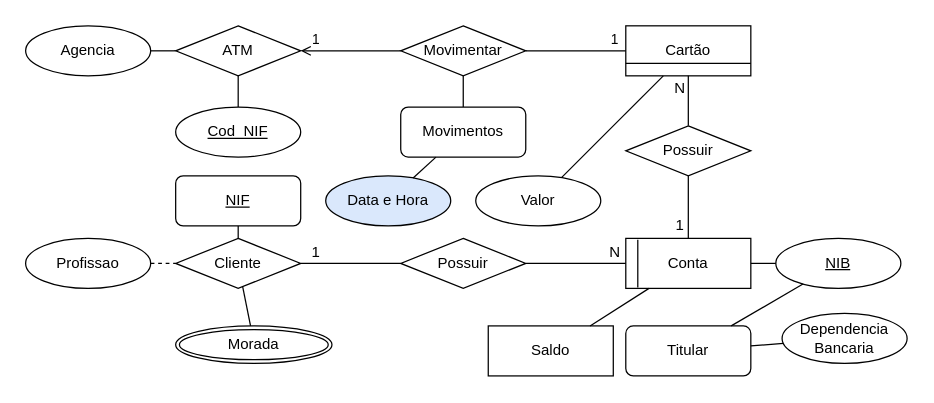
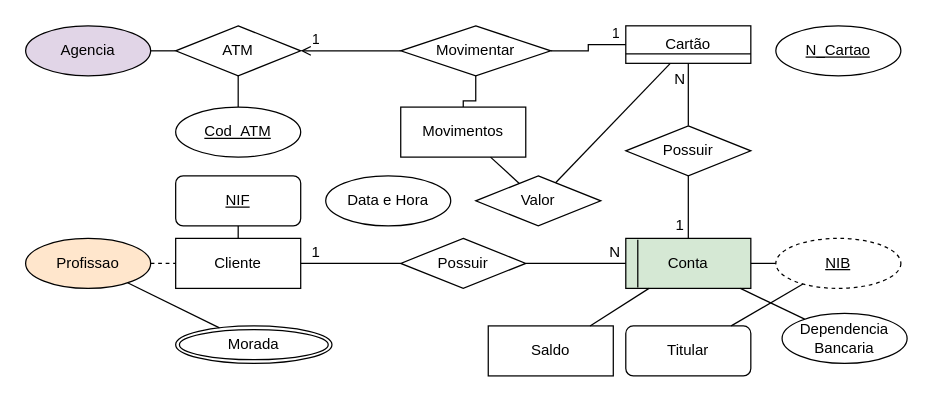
  <mxCell id="0" />
  <mxCell id="1" parent="0" />
- <mxCell id="2" value="Movimentos" style="whiteSpace=wrap;html=1;align=center;rounded=1;" vertex="1" parent="1"><mxGeometry x="320" y="85" width="100" height="40" as="geometry" /></mxCell>
- <mxCell id="3" value="Data e Hora" style="ellipse;whiteSpace=wrap;html=1;align=center;fillColor=#dae8fc;" vertex="1" parent="1"><mxGeometry x="260" y="140" width="100" height="40" as="geometry" /></mxCell>
- <mxCell id="4" value="Valor" style="ellipse;whiteSpace=wrap;html=1;align=center;" vertex="1" parent="1"><mxGeometry x="380" y="140" width="100" height="40" as="geometry" /></mxCell>
- <mxCell id="6" value="" style="endArrow=none;html=1;rounded=0;" edge="1" parent="1" source="3" target="2"><mxGeometry relative="1" as="geometry"><mxPoint x="150" y="145" as="sourcePoint" /><mxPoint x="310" y="145" as="targetPoint" /></mxGeometry></mxCell>
- <mxCell id="7" value="Cartão" style="whiteSpace=wrap;html=1;align=center;" vertex="1" parent="1"><mxGeometry x="500" y="20" width="100" height="40" as="geometry" /></mxCell>
- <mxCell id="8" value="Conta" style="whiteSpace=wrap;html=1;align=center;" vertex="1" parent="1"><mxGeometry x="500" y="190" width="100" height="40" as="geometry" /></mxCell>
- <mxCell id="9" value="NIB" style="ellipse;whiteSpace=wrap;html=1;align=center;fontStyle=4;" vertex="1" parent="1"><mxGeometry x="620" y="190" width="100" height="40" as="geometry" /></mxCell>
+ <mxCell id="2" value="Movimentos" style="whiteSpace=wrap;html=1;align=center;" vertex="1" parent="1"><mxGeometry x="320" y="85" width="100" height="40" as="geometry" /></mxCell>
+ <mxCell id="3" value="Data e Hora" style="ellipse;whiteSpace=wrap;html=1;align=center;" vertex="1" parent="1"><mxGeometry x="260" y="140" width="100" height="40" as="geometry" /></mxCell>
+ <mxCell id="4" value="Valor" style="rhombus;whiteSpace=wrap;html=1;align=center;" vertex="1" parent="1"><mxGeometry x="380" y="140" width="100" height="40" as="geometry" /></mxCell>
+ <mxCell id="5" value="" style="endArrow=none;html=1;rounded=0;" edge="1" parent="1" source="4" target="2"><mxGeometry relative="1" as="geometry"><mxPoint x="160" y="135" as="sourcePoint" /><mxPoint x="320" y="135" as="targetPoint" /></mxGeometry></mxCell>
+ <mxCell id="7" value="Cartão" style="whiteSpace=wrap;html=1;align=center;" vertex="1" parent="1"><mxGeometry x="500" y="20" width="100" height="30" as="geometry" /></mxCell>
+ <mxCell id="8" value="Conta" style="whiteSpace=wrap;html=1;align=center;fillColor=#d5e8d4;" vertex="1" parent="1"><mxGeometry x="500" y="190" width="100" height="40" as="geometry" /></mxCell>
+ <mxCell id="9" value="NIB" style="ellipse;whiteSpace=wrap;html=1;align=center;fontStyle=4;dashed=1;" vertex="1" parent="1"><mxGeometry x="620" y="190" width="100" height="40" as="geometry" /></mxCell>
  <mxCell id="10" value="" style="endArrow=none;html=1;rounded=0;" edge="1" parent="1" source="9" target="8"><mxGeometry relative="1" as="geometry"><mxPoint x="380" y="360" as="sourcePoint" /><mxPoint x="540" y="360" as="targetPoint" /></mxGeometry></mxCell>
  <mxCell id="11" value="Dependencia Bancaria" style="ellipse;whiteSpace=wrap;html=1;align=center;" vertex="1" parent="1"><mxGeometry x="625" y="250" width="100" height="40" as="geometry" /></mxCell>
  <mxCell id="12" value="Titular" style="whiteSpace=wrap;html=1;align=center;rounded=1;" vertex="1" parent="1"><mxGeometry x="500" y="260" width="100" height="40" as="geometry" /></mxCell>
  <mxCell id="13" value="Saldo" style="whiteSpace=wrap;html=1;align=center;rounded=0;" vertex="1" parent="1"><mxGeometry x="390" y="260" width="100" height="40" as="geometry" /></mxCell>
  <mxCell id="14" value="" style="endArrow=none;html=1;rounded=0;" edge="1" parent="1" source="13" target="8"><mxGeometry relative="1" as="geometry"><mxPoint x="320" y="370" as="sourcePoint" /><mxPoint x="480" y="370" as="targetPoint" /></mxGeometry></mxCell>
  <mxCell id="15" value="" style="endArrow=none;html=1;rounded=0;" edge="1" parent="1" source="12" target="9"><mxGeometry relative="1" as="geometry"><mxPoint x="480" y="350" as="sourcePoint" /><mxPoint x="640" y="350" as="targetPoint" /></mxGeometry></mxCell>
- <mxCell id="16" value="" style="endArrow=none;html=1;rounded=0;" edge="1" parent="1" source="11" target="12"><mxGeometry relative="1" as="geometry"><mxPoint x="680" y="350" as="sourcePoint" /><mxPoint x="840" y="350" as="targetPoint" /></mxGeometry></mxCell>
- <mxCell id="17" value="Cliente" style="rhombus;whiteSpace=wrap;html=1;align=center;" vertex="1" parent="1"><mxGeometry x="140" y="190" width="100" height="40" as="geometry" /></mxCell>
- <mxCell id="18" value="Profissao" style="ellipse;whiteSpace=wrap;html=1;align=center;" vertex="1" parent="1"><mxGeometry x="20" y="190" width="100" height="40" as="geometry" /></mxCell>
+ <mxCell id="16" value="" style="endArrow=none;html=1;rounded=0;" edge="1" parent="1" source="11" target="8"><mxGeometry relative="1" as="geometry"><mxPoint x="680" y="350" as="sourcePoint" /><mxPoint x="840" y="350" as="targetPoint" /></mxGeometry></mxCell>
+ <mxCell id="17" value="Cliente" style="whiteSpace=wrap;html=1;align=center;" vertex="1" parent="1"><mxGeometry x="140" y="190" width="100" height="40" as="geometry" /></mxCell>
+ <mxCell id="18" value="Profissao" style="ellipse;whiteSpace=wrap;html=1;align=center;fillColor=#ffe6cc;" vertex="1" parent="1"><mxGeometry x="20" y="190" width="100" height="40" as="geometry" /></mxCell>
  <mxCell id="19" value="" style="endArrow=none;html=1;rounded=0;dashed=1;" edge="1" parent="1" source="18" target="17"><mxGeometry relative="1" as="geometry"><mxPoint x="70" y="260" as="sourcePoint" /><mxPoint x="230" y="260" as="targetPoint" /></mxGeometry></mxCell>
  <mxCell id="20" value="NIF" style="whiteSpace=wrap;html=1;align=center;fontStyle=4;rounded=1;" vertex="1" parent="1"><mxGeometry x="140" y="140" width="100" height="40" as="geometry" /></mxCell>
  <mxCell id="21" value="" style="endArrow=none;html=1;rounded=0;" edge="1" parent="1" source="17" target="20"><mxGeometry relative="1" as="geometry"><mxPoint x="160" y="280" as="sourcePoint" /><mxPoint x="320" y="280" as="targetPoint" /></mxGeometry></mxCell>
  <mxCell id="22" value="Morada" style="ellipse;shape=doubleEllipse;margin=3;whiteSpace=wrap;html=1;align=center;" vertex="1" parent="1"><mxGeometry x="140" y="260" width="125" height="30" as="geometry" /></mxCell>
- <mxCell id="23" value="" style="endArrow=none;html=1;rounded=0;" edge="1" parent="1" source="22" target="17"><mxGeometry relative="1" as="geometry"><mxPoint x="119.996" y="279.999" as="sourcePoint" /><mxPoint x="315.65" y="320.76" as="targetPoint" /></mxGeometry></mxCell>
+ <mxCell id="23" value="" style="endArrow=none;html=1;rounded=0;" edge="1" parent="1" source="22" target="18"><mxGeometry relative="1" as="geometry"><mxPoint x="119.996" y="279.999" as="sourcePoint" /><mxPoint x="315.65" y="320.76" as="targetPoint" /></mxGeometry></mxCell>
  <mxCell id="24" style="edgeStyle=orthogonalEdgeStyle;rounded=0;orthogonalLoop=1;jettySize=auto;html=1;exitX=0.5;exitY=0;exitDx=0;exitDy=0;endArrow=none;endFill=0;" edge="1" parent="1" source="28" target="7"><mxGeometry relative="1" as="geometry" /></mxCell>
  <mxCell id="25" value="N" style="edgeLabel;html=1;align=center;verticalAlign=middle;resizable=0;points=[];fontSize=12;" vertex="1" connectable="0" parent="24"><mxGeometry x="0.536" relative="1" as="geometry"><mxPoint x="-8" as="offset" /></mxGeometry></mxCell>
  <mxCell id="26" style="edgeStyle=orthogonalEdgeStyle;rounded=0;orthogonalLoop=1;jettySize=auto;html=1;exitX=0.5;exitY=1;exitDx=0;exitDy=0;endArrow=none;endFill=0;" edge="1" parent="1" source="28" target="8"><mxGeometry relative="1" as="geometry" /></mxCell>
  <mxCell id="27" value="1" style="edgeLabel;html=1;align=center;verticalAlign=middle;resizable=0;points=[];fontSize=12;" vertex="1" connectable="0" parent="26"><mxGeometry x="0.651" relative="1" as="geometry"><mxPoint x="-8" y="-2" as="offset" /></mxGeometry></mxCell>
  <mxCell id="28" value="Possuir" style="shape=rhombus;perimeter=rhombusPerimeter;whiteSpace=wrap;html=1;align=center;" vertex="1" parent="1"><mxGeometry x="500" y="100" width="100" height="40" as="geometry" /></mxCell>
  <mxCell id="29" value="" style="endArrow=none;html=1;rounded=0;exitX=1;exitY=0.75;exitDx=0;exitDy=0;entryX=0;entryY=0.75;entryDx=0;entryDy=0;" edge="1" parent="1" source="7" target="7"><mxGeometry relative="1" as="geometry"><mxPoint x="330" y="90" as="sourcePoint" /><mxPoint x="490" y="90" as="targetPoint" /></mxGeometry></mxCell>
+ <mxCell id="30" value="N_Cartao" style="ellipse;whiteSpace=wrap;html=1;align=center;fontStyle=4;" vertex="1" parent="1"><mxGeometry x="620" y="20" width="100" height="40" as="geometry" /></mxCell>
  <mxCell id="31" value="" style="endArrow=none;html=1;rounded=0;" edge="1" parent="1" source="7" target="4"><mxGeometry relative="1" as="geometry"><mxPoint x="630" y="10" as="sourcePoint" /><mxPoint x="790" y="10" as="targetPoint" /></mxGeometry></mxCell>
  <mxCell id="32" value="ATM" style="rhombus;whiteSpace=wrap;html=1;align=center;" vertex="1" parent="1"><mxGeometry x="140" y="20" width="100" height="40" as="geometry" /></mxCell>
- <mxCell id="33" value="Cod_NIF" style="ellipse;whiteSpace=wrap;html=1;align=center;fontStyle=4;" vertex="1" parent="1"><mxGeometry x="140" y="85" width="100" height="40" as="geometry" /></mxCell>
+ <mxCell id="33" value="Cod_ATM" style="ellipse;whiteSpace=wrap;html=1;align=center;fontStyle=4;" vertex="1" parent="1"><mxGeometry x="140" y="85" width="100" height="40" as="geometry" /></mxCell>
  <mxCell id="34" value="" style="endArrow=none;html=1;rounded=0;" edge="1" parent="1" source="32" target="33"><mxGeometry relative="1" as="geometry"><mxPoint x="310" y="20" as="sourcePoint" /><mxPoint x="470" y="20" as="targetPoint" /></mxGeometry></mxCell>
  <mxCell id="35" style="edgeStyle=orthogonalEdgeStyle;rounded=0;orthogonalLoop=1;jettySize=auto;html=1;exitX=0.5;exitY=1;exitDx=0;exitDy=0;endArrow=none;endFill=0;" edge="1" parent="1" source="40" target="2"><mxGeometry relative="1" as="geometry" /></mxCell>
  <mxCell id="36" style="edgeStyle=orthogonalEdgeStyle;rounded=0;orthogonalLoop=1;jettySize=auto;html=1;exitX=1;exitY=0.5;exitDx=0;exitDy=0;endArrow=none;endFill=0;" edge="1" parent="1" source="40" target="7"><mxGeometry relative="1" as="geometry" /></mxCell>
  <mxCell id="37" value="1" style="edgeLabel;html=1;align=center;verticalAlign=middle;resizable=0;points=[];" vertex="1" connectable="0" parent="36"><mxGeometry x="0.796" y="1" relative="1" as="geometry"><mxPoint x="-2" y="-9" as="offset" /></mxGeometry></mxCell>
  <mxCell id="38" style="edgeStyle=orthogonalEdgeStyle;rounded=0;orthogonalLoop=1;jettySize=auto;html=1;exitX=0;exitY=0.5;exitDx=0;exitDy=0;endArrow=open;endFill=0;" edge="1" parent="1" source="40" target="32"><mxGeometry relative="1" as="geometry" /></mxCell>
  <mxCell id="39" value="1" style="edgeLabel;html=1;align=center;verticalAlign=middle;resizable=0;points=[];" vertex="1" connectable="0" parent="38"><mxGeometry x="0.732" y="-1" relative="1" as="geometry"><mxPoint y="-9" as="offset" /></mxGeometry></mxCell>
- <mxCell id="40" value="Movimentar" style="shape=rhombus;perimeter=rhombusPerimeter;whiteSpace=wrap;html=1;align=center;" vertex="1" parent="1"><mxGeometry x="320" y="20" width="100" height="40" as="geometry" /></mxCell>
+ <mxCell id="40" value="Movimentar" style="shape=rhombus;perimeter=rhombusPerimeter;whiteSpace=wrap;html=1;align=center;" vertex="1" parent="1"><mxGeometry x="320" y="20" width="120" height="40" as="geometry" /></mxCell>
  <mxCell id="41" style="edgeStyle=orthogonalEdgeStyle;rounded=0;orthogonalLoop=1;jettySize=auto;html=1;exitX=1;exitY=0.5;exitDx=0;exitDy=0;endArrow=none;endFill=0;" edge="1" parent="1" source="45" target="8"><mxGeometry relative="1" as="geometry" /></mxCell>
  <mxCell id="42" value="N" style="edgeLabel;html=1;align=center;verticalAlign=middle;resizable=0;points=[];fontSize=12;" vertex="1" connectable="0" parent="41"><mxGeometry x="0.768" y="1" relative="1" as="geometry"><mxPoint x="-1" y="-9" as="offset" /></mxGeometry></mxCell>
  <mxCell id="43" style="edgeStyle=orthogonalEdgeStyle;rounded=0;orthogonalLoop=1;jettySize=auto;html=1;exitX=0;exitY=0.5;exitDx=0;exitDy=0;endArrow=none;endFill=0;" edge="1" parent="1" source="45" target="17"><mxGeometry relative="1" as="geometry" /></mxCell>
  <mxCell id="44" value="1" style="edgeLabel;html=1;align=center;verticalAlign=middle;resizable=0;points=[];fontSize=12;" vertex="1" connectable="0" parent="43"><mxGeometry x="0.732" y="-1" relative="1" as="geometry"><mxPoint y="-9" as="offset" /></mxGeometry></mxCell>
  <mxCell id="45" value="Possuir" style="shape=rhombus;perimeter=rhombusPerimeter;whiteSpace=wrap;html=1;align=center;" vertex="1" parent="1"><mxGeometry x="320" y="190" width="100" height="40" as="geometry" /></mxCell>
  <mxCell id="46" value="" style="endArrow=none;html=1;rounded=0;exitX=0.096;exitY=0.025;exitDx=0;exitDy=0;exitPerimeter=0;entryX=0.096;entryY=0.982;entryDx=0;entryDy=0;entryPerimeter=0;" edge="1" parent="1" source="8" target="8"><mxGeometry relative="1" as="geometry"><mxPoint x="300" y="240" as="sourcePoint" /><mxPoint x="460" y="240" as="targetPoint" /></mxGeometry></mxCell>
- <mxCell id="47" value="Agencia" style="ellipse;whiteSpace=wrap;html=1;align=center;" vertex="1" parent="1"><mxGeometry x="20" y="20" width="100" height="40" as="geometry" /></mxCell>
+ <mxCell id="47" value="Agencia" style="ellipse;whiteSpace=wrap;html=1;align=center;fillColor=#e1d5e7;" vertex="1" parent="1"><mxGeometry x="20" y="20" width="100" height="40" as="geometry" /></mxCell>
  <mxCell id="48" value="" style="endArrow=none;html=1;rounded=0;" edge="1" parent="1" source="47" target="32"><mxGeometry relative="1" as="geometry"><mxPoint x="10" y="10" as="sourcePoint" /><mxPoint x="170" y="10" as="targetPoint" /></mxGeometry></mxCell>
